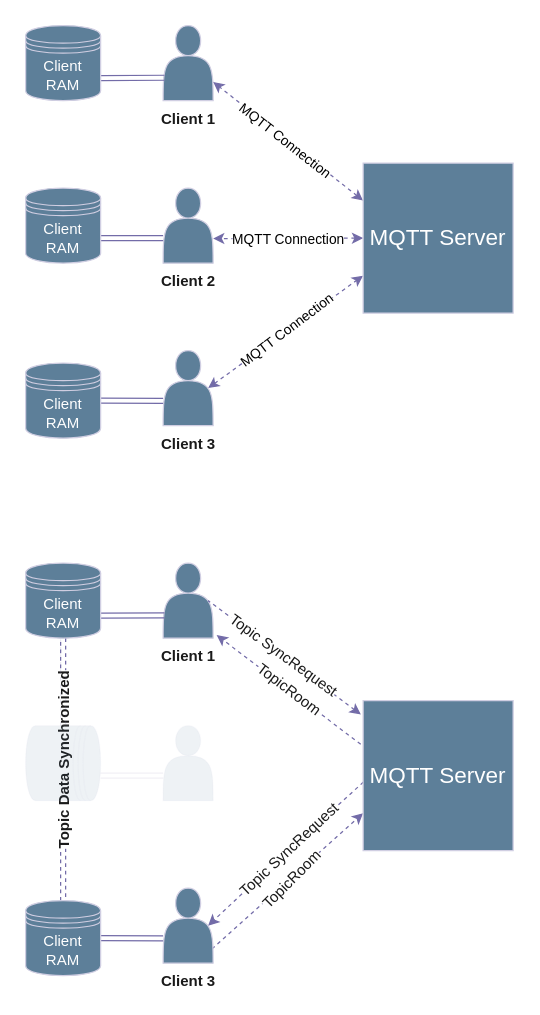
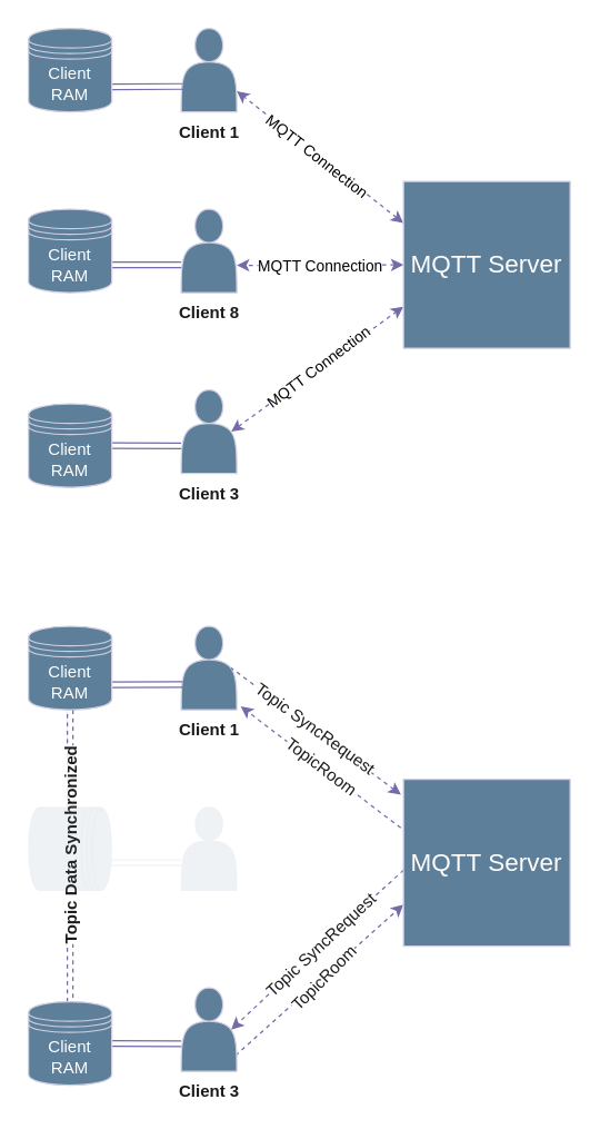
  <mxCell id="0" />
  <mxCell id="1" parent="0" />
  <mxCell id="2" value="" style="shape=actor;whiteSpace=wrap;html=1;rounded=0;fillColor=#5D7F99;strokeColor=#D0CEE2;fontColor=#1A1A1A;" vertex="1" parent="1"><mxGeometry x="130" y="20" width="40" height="60" as="geometry" /></mxCell>
  <mxCell id="3" value="" style="shape=actor;whiteSpace=wrap;html=1;rounded=0;fillColor=#5D7F99;strokeColor=#D0CEE2;fontColor=#1A1A1A;" vertex="1" parent="1"><mxGeometry x="130" y="150" width="40" height="60" as="geometry" /></mxCell>
  <mxCell id="4" style="rounded=0;orthogonalLoop=1;jettySize=auto;html=1;exitX=0.9;exitY=0.5;exitDx=0;exitDy=0;exitPerimeter=0;entryX=0;entryY=0.75;entryDx=0;entryDy=0;fontSize=18;startArrow=classic;startFill=1;dashed=1;strokeColor=#736CA8;fontColor=#1A1A1A;" edge="1" parent="1" source="6" target="20"><mxGeometry relative="1" as="geometry" /></mxCell>
  <mxCell id="5" value="MQTT Connection" style="edgeLabel;html=1;align=center;verticalAlign=middle;resizable=0;points=[];fontColor=#000000;rotation=323;" vertex="1" connectable="0" parent="4"><mxGeometry x="-0.338" relative="1" as="geometry"><mxPoint x="21" y="-16" as="offset" /></mxGeometry></mxCell>
  <mxCell id="6" value="" style="shape=actor;whiteSpace=wrap;html=1;rounded=0;fillColor=#5D7F99;strokeColor=#D0CEE2;fontColor=#1A1A1A;" vertex="1" parent="1"><mxGeometry x="130" y="280" width="40" height="60" as="geometry" /></mxCell>
  <mxCell id="7" style="edgeStyle=none;rounded=0;orthogonalLoop=1;jettySize=auto;html=1;exitX=1;exitY=0.7;exitDx=0;exitDy=0;entryX=0.028;entryY=0.695;entryDx=0;entryDy=0;fontSize=18;startArrow=classic;startFill=1;shape=link;entryPerimeter=0;strokeColor=#736CA8;fontColor=#1A1A1A;" edge="1" parent="1" source="8" target="2"><mxGeometry relative="1" as="geometry" /></mxCell>
  <mxCell id="8" value="&lt;font color=&quot;#ffffff&quot;&gt;Client RAM&lt;/font&gt;" style="shape=datastore;whiteSpace=wrap;html=1;rounded=0;fillColor=#5D7F99;strokeColor=#D0CEE2;fontColor=#1A1A1A;" vertex="1" parent="1"><mxGeometry x="20" y="20" width="60" height="60" as="geometry" /></mxCell>
  <mxCell id="9" style="edgeStyle=none;shape=link;rounded=0;orthogonalLoop=1;jettySize=auto;html=1;fontSize=18;startArrow=classic;startFill=1;strokeColor=#736CA8;fontColor=#1A1A1A;" edge="1" parent="1"><mxGeometry relative="1" as="geometry"><mxPoint x="80" y="190" as="sourcePoint" /><mxPoint x="130" y="190" as="targetPoint" /></mxGeometry></mxCell>
  <mxCell id="10" value="&lt;font color=&quot;#ffffff&quot;&gt;Client RAM&lt;/font&gt;" style="shape=datastore;whiteSpace=wrap;html=1;rounded=0;fillColor=#5D7F99;strokeColor=#D0CEE2;fontColor=#1A1A1A;" vertex="1" parent="1"><mxGeometry x="20" y="150" width="60" height="60" as="geometry" /></mxCell>
  <mxCell id="11" style="edgeStyle=none;shape=link;rounded=0;orthogonalLoop=1;jettySize=auto;html=1;exitX=1;exitY=0.5;exitDx=0;exitDy=0;entryX=0;entryY=0.669;entryDx=0;entryDy=0;entryPerimeter=0;fontSize=18;startArrow=classic;startFill=1;strokeColor=#736CA8;fontColor=#1A1A1A;" edge="1" parent="1" source="12" target="6"><mxGeometry relative="1" as="geometry" /></mxCell>
  <mxCell id="12" value="&lt;font color=&quot;#ffffff&quot;&gt;Client RAM&lt;/font&gt;" style="shape=datastore;whiteSpace=wrap;html=1;rounded=0;fillColor=#5D7F99;strokeColor=#D0CEE2;fontColor=#1A1A1A;" vertex="1" parent="1"><mxGeometry x="20" y="290" width="60" height="60" as="geometry" /></mxCell>
  <mxCell id="13" value="Client 1" style="text;strokeColor=none;fillColor=none;html=1;fontSize=12;fontStyle=1;verticalAlign=middle;align=center;rounded=0;fontColor=#1A1A1A;" vertex="1" parent="1"><mxGeometry x="125" y="90" width="50" height="10" as="geometry" /></mxCell>
- <mxCell id="14" value="Client 2" style="text;strokeColor=none;fillColor=none;html=1;fontSize=12;fontStyle=1;verticalAlign=middle;align=center;rounded=0;fontColor=#1A1A1A;" vertex="1" parent="1"><mxGeometry x="125" y="220" width="50" height="10" as="geometry" /></mxCell>
+ <mxCell id="14" value="Client 8" style="text;strokeColor=none;fillColor=none;html=1;fontSize=12;fontStyle=1;verticalAlign=middle;align=center;rounded=0;fontColor=#1A1A1A;" vertex="1" parent="1"><mxGeometry x="125" y="220" width="50" height="10" as="geometry" /></mxCell>
  <mxCell id="15" value="Client 3" style="text;strokeColor=none;fillColor=none;html=1;fontSize=12;fontStyle=1;verticalAlign=middle;align=center;rounded=0;fontColor=#1A1A1A;" vertex="1" parent="1"><mxGeometry x="125" y="350" width="50" height="10" as="geometry" /></mxCell>
  <mxCell id="16" style="edgeStyle=none;rounded=0;orthogonalLoop=1;jettySize=auto;html=1;exitX=0;exitY=0.5;exitDx=0;exitDy=0;entryX=1;entryY=0.673;entryDx=0;entryDy=0;entryPerimeter=0;fontSize=18;startArrow=classic;startFill=1;dashed=1;strokeColor=#736CA8;fontColor=#1A1A1A;" edge="1" parent="1" source="20" target="3"><mxGeometry relative="1" as="geometry" /></mxCell>
  <mxCell id="17" value="MQTT Connection" style="edgeLabel;html=1;align=center;verticalAlign=middle;resizable=0;points=[];fontColor=#000000;" vertex="1" connectable="0" parent="16"><mxGeometry x="0.486" y="-2" relative="1" as="geometry"><mxPoint x="29" y="2" as="offset" /></mxGeometry></mxCell>
  <mxCell id="18" style="edgeStyle=none;rounded=0;orthogonalLoop=1;jettySize=auto;html=1;exitX=0;exitY=0.25;exitDx=0;exitDy=0;entryX=1;entryY=0.75;entryDx=0;entryDy=0;fontSize=18;startArrow=classic;startFill=1;dashed=1;strokeColor=#736CA8;fontColor=#1A1A1A;" edge="1" parent="1" source="20" target="2"><mxGeometry relative="1" as="geometry" /></mxCell>
  <mxCell id="19" value="MQTT Connection" style="edgeLabel;html=1;align=center;verticalAlign=middle;resizable=0;points=[];fontColor=#000000;rotation=38;" vertex="1" connectable="0" parent="18"><mxGeometry x="0.193" y="3" relative="1" as="geometry"><mxPoint x="11" y="5" as="offset" /></mxGeometry></mxCell>
  <mxCell id="20" value="&lt;font color=&quot;#ffffff&quot; style=&quot;font-size: 18px;&quot;&gt;MQTT Server&lt;/font&gt;" style="rounded=0;whiteSpace=wrap;html=1;fontSize=12;fillColor=#5D7F99;strokeColor=#D0CEE2;fontColor=#1A1A1A;" vertex="1" parent="1"><mxGeometry x="290" y="130" width="120" height="120" as="geometry" /></mxCell>
  <mxCell id="21" value="" style="shape=actor;whiteSpace=wrap;html=1;rounded=0;fillColor=#5D7F99;strokeColor=#D0CEE2;fontColor=#1A1A1A;" vertex="1" parent="1"><mxGeometry x="130" y="450" width="40" height="60" as="geometry" /></mxCell>
  <mxCell id="22" style="rounded=0;orthogonalLoop=1;jettySize=auto;html=1;exitX=0.975;exitY=0.812;exitDx=0;exitDy=0;exitPerimeter=0;fontSize=18;startArrow=none;startFill=0;dashed=1;entryX=0;entryY=0.75;entryDx=0;entryDy=0;strokeColor=#736CA8;fontColor=#1A1A1A;" edge="1" parent="1" source="24" target="40"><mxGeometry relative="1" as="geometry"><mxPoint x="292" y="660" as="targetPoint" /></mxGeometry></mxCell>
  <mxCell id="23" value="TopicRoom" style="edgeLabel;html=1;align=center;verticalAlign=middle;resizable=0;points=[];fontSize=12;rotation=315;rounded=0;fontColor=#1A1A1A;" vertex="1" connectable="0" parent="22"><mxGeometry x="-0.291" y="-1" relative="1" as="geometry"><mxPoint x="19" y="-17" as="offset" /></mxGeometry></mxCell>
  <mxCell id="24" value="" style="shape=actor;whiteSpace=wrap;html=1;rounded=0;fillColor=#5D7F99;strokeColor=#D0CEE2;fontColor=#1A1A1A;" vertex="1" parent="1"><mxGeometry x="130" y="710" width="40" height="60" as="geometry" /></mxCell>
  <mxCell id="25" style="edgeStyle=none;rounded=0;orthogonalLoop=1;jettySize=auto;html=1;exitX=1;exitY=0.7;exitDx=0;exitDy=0;entryX=0.028;entryY=0.695;entryDx=0;entryDy=0;fontSize=18;startArrow=classic;startFill=1;shape=link;entryPerimeter=0;strokeColor=#736CA8;fontColor=#1A1A1A;" edge="1" parent="1" source="28" target="21"><mxGeometry relative="1" as="geometry" /></mxCell>
  <mxCell id="26" style="edgeStyle=none;rounded=0;orthogonalLoop=1;jettySize=auto;html=1;exitX=0.5;exitY=1;exitDx=0;exitDy=0;entryX=0.5;entryY=0;entryDx=0;entryDy=0;dashed=1;fontSize=12;startArrow=none;startFill=0;endArrow=classic;endFill=1;shape=link;strokeColor=#736CA8;fontColor=#1A1A1A;" edge="1" parent="1" source="28" target="31"><mxGeometry relative="1" as="geometry" /></mxCell>
  <mxCell id="27" value="&lt;b&gt;Topic Data Synchronized&lt;/b&gt;" style="edgeLabel;html=1;align=center;verticalAlign=middle;resizable=0;points=[];fontSize=12;rotation=270;rounded=0;fontColor=#1A1A1A;" vertex="1" connectable="0" parent="26"><mxGeometry x="0.318" relative="1" as="geometry"><mxPoint y="-39" as="offset" /></mxGeometry></mxCell>
  <mxCell id="28" value="&lt;font color=&quot;#ffffff&quot;&gt;Client RAM&lt;/font&gt;" style="shape=datastore;whiteSpace=wrap;html=1;rounded=0;fillColor=#5D7F99;strokeColor=#D0CEE2;fontColor=#1A1A1A;" vertex="1" parent="1"><mxGeometry x="20" y="450" width="60" height="60" as="geometry" /></mxCell>
  <mxCell id="29" value="" style="edgeStyle=none;shape=link;rounded=0;orthogonalLoop=1;jettySize=auto;html=1;dashed=1;fontSize=12;startArrow=none;startFill=0;endArrow=classic;endFill=1;opacity=15;strokeColor=#736CA8;fontColor=#1A1A1A;" edge="1" parent="1" target="28"><mxGeometry relative="1" as="geometry"><mxPoint x="50" y="580" as="sourcePoint" /></mxGeometry></mxCell>
  <mxCell id="30" style="edgeStyle=none;shape=link;rounded=0;orthogonalLoop=1;jettySize=auto;html=1;exitX=1;exitY=0.5;exitDx=0;exitDy=0;entryX=0;entryY=0.669;entryDx=0;entryDy=0;entryPerimeter=0;fontSize=18;startArrow=classic;startFill=1;strokeColor=#736CA8;fontColor=#1A1A1A;" edge="1" parent="1" source="31" target="24"><mxGeometry relative="1" as="geometry" /></mxCell>
  <mxCell id="31" value="&lt;font color=&quot;#ffffff&quot;&gt;Client RAM&lt;/font&gt;" style="shape=datastore;whiteSpace=wrap;html=1;rounded=0;fillColor=#5D7F99;strokeColor=#D0CEE2;fontColor=#1A1A1A;" vertex="1" parent="1"><mxGeometry x="20" y="720" width="60" height="60" as="geometry" /></mxCell>
  <mxCell id="32" value="Client 1" style="text;strokeColor=none;fillColor=none;html=1;fontSize=12;fontStyle=1;verticalAlign=middle;align=center;rounded=0;fontColor=#1A1A1A;" vertex="1" parent="1"><mxGeometry x="125" y="520" width="50" height="10" as="geometry" /></mxCell>
  <mxCell id="33" value="Client 3" style="text;strokeColor=none;fillColor=none;html=1;fontSize=12;fontStyle=1;verticalAlign=middle;align=center;rounded=0;fontColor=#1A1A1A;" vertex="1" parent="1"><mxGeometry x="125" y="780" width="50" height="10" as="geometry" /></mxCell>
  <mxCell id="34" style="edgeStyle=none;rounded=0;orthogonalLoop=1;jettySize=auto;html=1;exitX=-0.015;exitY=0.092;exitDx=0;exitDy=0;entryX=0.9;entryY=0.5;entryDx=0;entryDy=0;fontSize=18;startArrow=classic;startFill=1;dashed=1;endArrow=none;endFill=0;exitPerimeter=0;entryPerimeter=0;strokeColor=#736CA8;fontColor=#1A1A1A;" edge="1" parent="1" source="40" target="21"><mxGeometry relative="1" as="geometry" /></mxCell>
  <mxCell id="35" value="Topic SyncRequest" style="edgeLabel;html=1;align=center;verticalAlign=middle;resizable=0;points=[];fontSize=12;rotation=36;rounded=0;fontColor=#1A1A1A;" vertex="1" connectable="0" parent="34"><mxGeometry x="0.287" y="-1" relative="1" as="geometry"><mxPoint x="16" y="12" as="offset" /></mxGeometry></mxCell>
  <mxCell id="36" style="edgeStyle=none;rounded=0;orthogonalLoop=1;jettySize=auto;html=1;exitX=0.002;exitY=0.543;exitDx=0;exitDy=0;entryX=0.9;entryY=0.5;entryDx=0;entryDy=0;entryPerimeter=0;dashed=1;fontSize=12;startArrow=none;startFill=0;endArrow=classic;endFill=1;exitPerimeter=0;strokeColor=#736CA8;fontColor=#1A1A1A;" edge="1" parent="1" source="40" target="24"><mxGeometry relative="1" as="geometry"><Array as="points"><mxPoint x="230" y="680" /></Array></mxGeometry></mxCell>
  <mxCell id="37" value="Topic SyncRequest" style="edgeLabel;html=1;align=center;verticalAlign=middle;resizable=0;points=[];fontSize=12;rotation=317;rounded=0;fontColor=#1A1A1A;" vertex="1" connectable="0" parent="36"><mxGeometry x="0.408" y="-1" relative="1" as="geometry"><mxPoint x="28" y="-25" as="offset" /></mxGeometry></mxCell>
  <mxCell id="38" style="edgeStyle=none;rounded=0;orthogonalLoop=1;jettySize=auto;html=1;exitX=-0.016;exitY=0.291;exitDx=0;exitDy=0;entryX=1.07;entryY=0.959;entryDx=0;entryDy=0;entryPerimeter=0;dashed=1;fontSize=12;startArrow=none;startFill=0;endArrow=classic;endFill=1;exitPerimeter=0;strokeColor=#736CA8;fontColor=#1A1A1A;" edge="1" parent="1" source="40" target="21"><mxGeometry relative="1" as="geometry" /></mxCell>
  <mxCell id="39" value="TopicRoom" style="edgeLabel;html=1;align=center;verticalAlign=middle;resizable=0;points=[];fontSize=12;rotation=37;rounded=0;fontColor=#1A1A1A;" vertex="1" connectable="0" parent="38"><mxGeometry x="-0.111" y="1" relative="1" as="geometry"><mxPoint x="-6" y="-7" as="offset" /></mxGeometry></mxCell>
  <mxCell id="40" value="&lt;font color=&quot;#ffffff&quot; style=&quot;font-size: 18px;&quot;&gt;MQTT Server&lt;/font&gt;" style="rounded=0;whiteSpace=wrap;html=1;fontSize=12;fillColor=#5D7F99;strokeColor=#D0CEE2;fontColor=#1A1A1A;" vertex="1" parent="1"><mxGeometry x="290" y="560" width="120" height="120" as="geometry" /></mxCell>
  <mxCell id="41" value="" style="shape=actor;whiteSpace=wrap;html=1;rounded=0;fillColor=#5D7F99;strokeColor=#D0CEE2;fontColor=#1A1A1A;opacity=10;" vertex="1" parent="1"><mxGeometry x="130" y="580" width="40" height="60" as="geometry" /></mxCell>
  <mxCell id="42" style="edgeStyle=none;shape=link;rounded=0;orthogonalLoop=1;jettySize=auto;html=1;fontSize=18;startArrow=classic;startFill=1;strokeColor=#736CA8;fontColor=#1A1A1A;opacity=10;" edge="1" parent="1"><mxGeometry relative="1" as="geometry"><mxPoint x="80" y="620" as="sourcePoint" /><mxPoint x="130" y="620" as="targetPoint" /></mxGeometry></mxCell>
  <mxCell id="43" value="" style="shape=datastore;whiteSpace=wrap;html=1;rounded=0;fillColor=#5D7F99;strokeColor=#D0CEE2;fontColor=#1A1A1A;opacity=10;direction=south;" vertex="1" parent="1"><mxGeometry x="20" y="580" width="60" height="60" as="geometry" /></mxCell>
